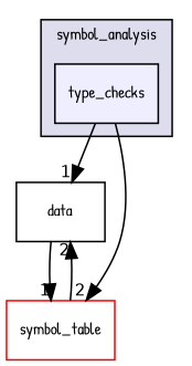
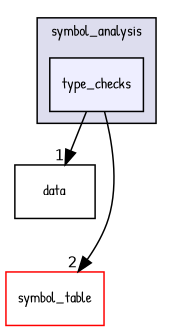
  digraph {
    compound=true
    fontname="Patrick Hand"
    node [fontname="Patrick Hand" fontsize=10 shape=box style=filled]
    edge [fontname="Patrick Hand" headlabel=1 labeldistance=1.5 labelfontname=Helvetica labelfontsize=10]
    n1 [fillcolor="#eeeeff" label=type_checks pencolor=black]
    n2 [label=data style=""]
    n3 [color=red fillcolor=white label=symbol_table]
    subgraph cluster_1 {
      bgcolor="#ddddee"
      fontsize=10
      label=symbol_analysis
      pencolor=black
      n1
    }
    n1 -> n2
    n1 -> n3 [headlabel=2]
-   n2 -> n3
-   n3 -> n2 [headlabel=2]
  }
